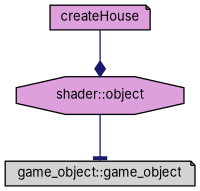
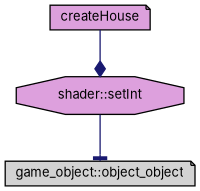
  digraph {
    fontname=Inter
    rankdir=TB
    node [color=black fillcolor=plum fontname=Inter fontsize=10 shape=note style=filled]
    edge [color=midnightblue fontname=Inter fontsize=10 labelfontname=Helvetica labelfontsize=10 style=solid]
    n1 [fontcolor=black height=0.2 label=createHouse width=0.4]
-   n2 [height=0.2 label="shader::object" shape=octagon width=0.4]
-   n3 [fillcolor=lightgrey height=0.2 label="game_object::game_object" width=0.4]
+   n2 [height=0.2 label="shader::setInt" shape=octagon width=0.4]
+   n3 [fillcolor=lightgrey height=0.2 label="game_object::object_object" width=0.4]
    n1 -> n2 [arrowhead=diamond]
    n2 -> n3 [arrowhead=tee]
  }
